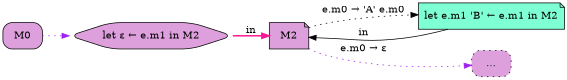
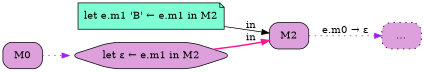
  digraph {
    rankdir=LR
    node [fillcolor=plum shape=note style="rounded,filled"]
    edge [color=black style=dotted]
    n1 [label="let ε ← e.m1 in M2" shape=hexagon]
-   M2
+   M2 [shape=box]
    M0 [shape=box]
    n4 [fillcolor=aquamarine label="let e.m1 'B' ← e.m1 in M2"]
    n5 [label="…" shape=box style="rounded,dotted,filled"]
    n1 -> M2 [color=deeppink label=in style=bold]
-   M2 -> n4 [label="e.m0 → 'A' e.m0"]
    M2 -> n5 [color=purple label="e.m0 → ε"]
    M0 -> n1 [color=purple]
    n4 -> M2 [label=in style=solid]
  }
